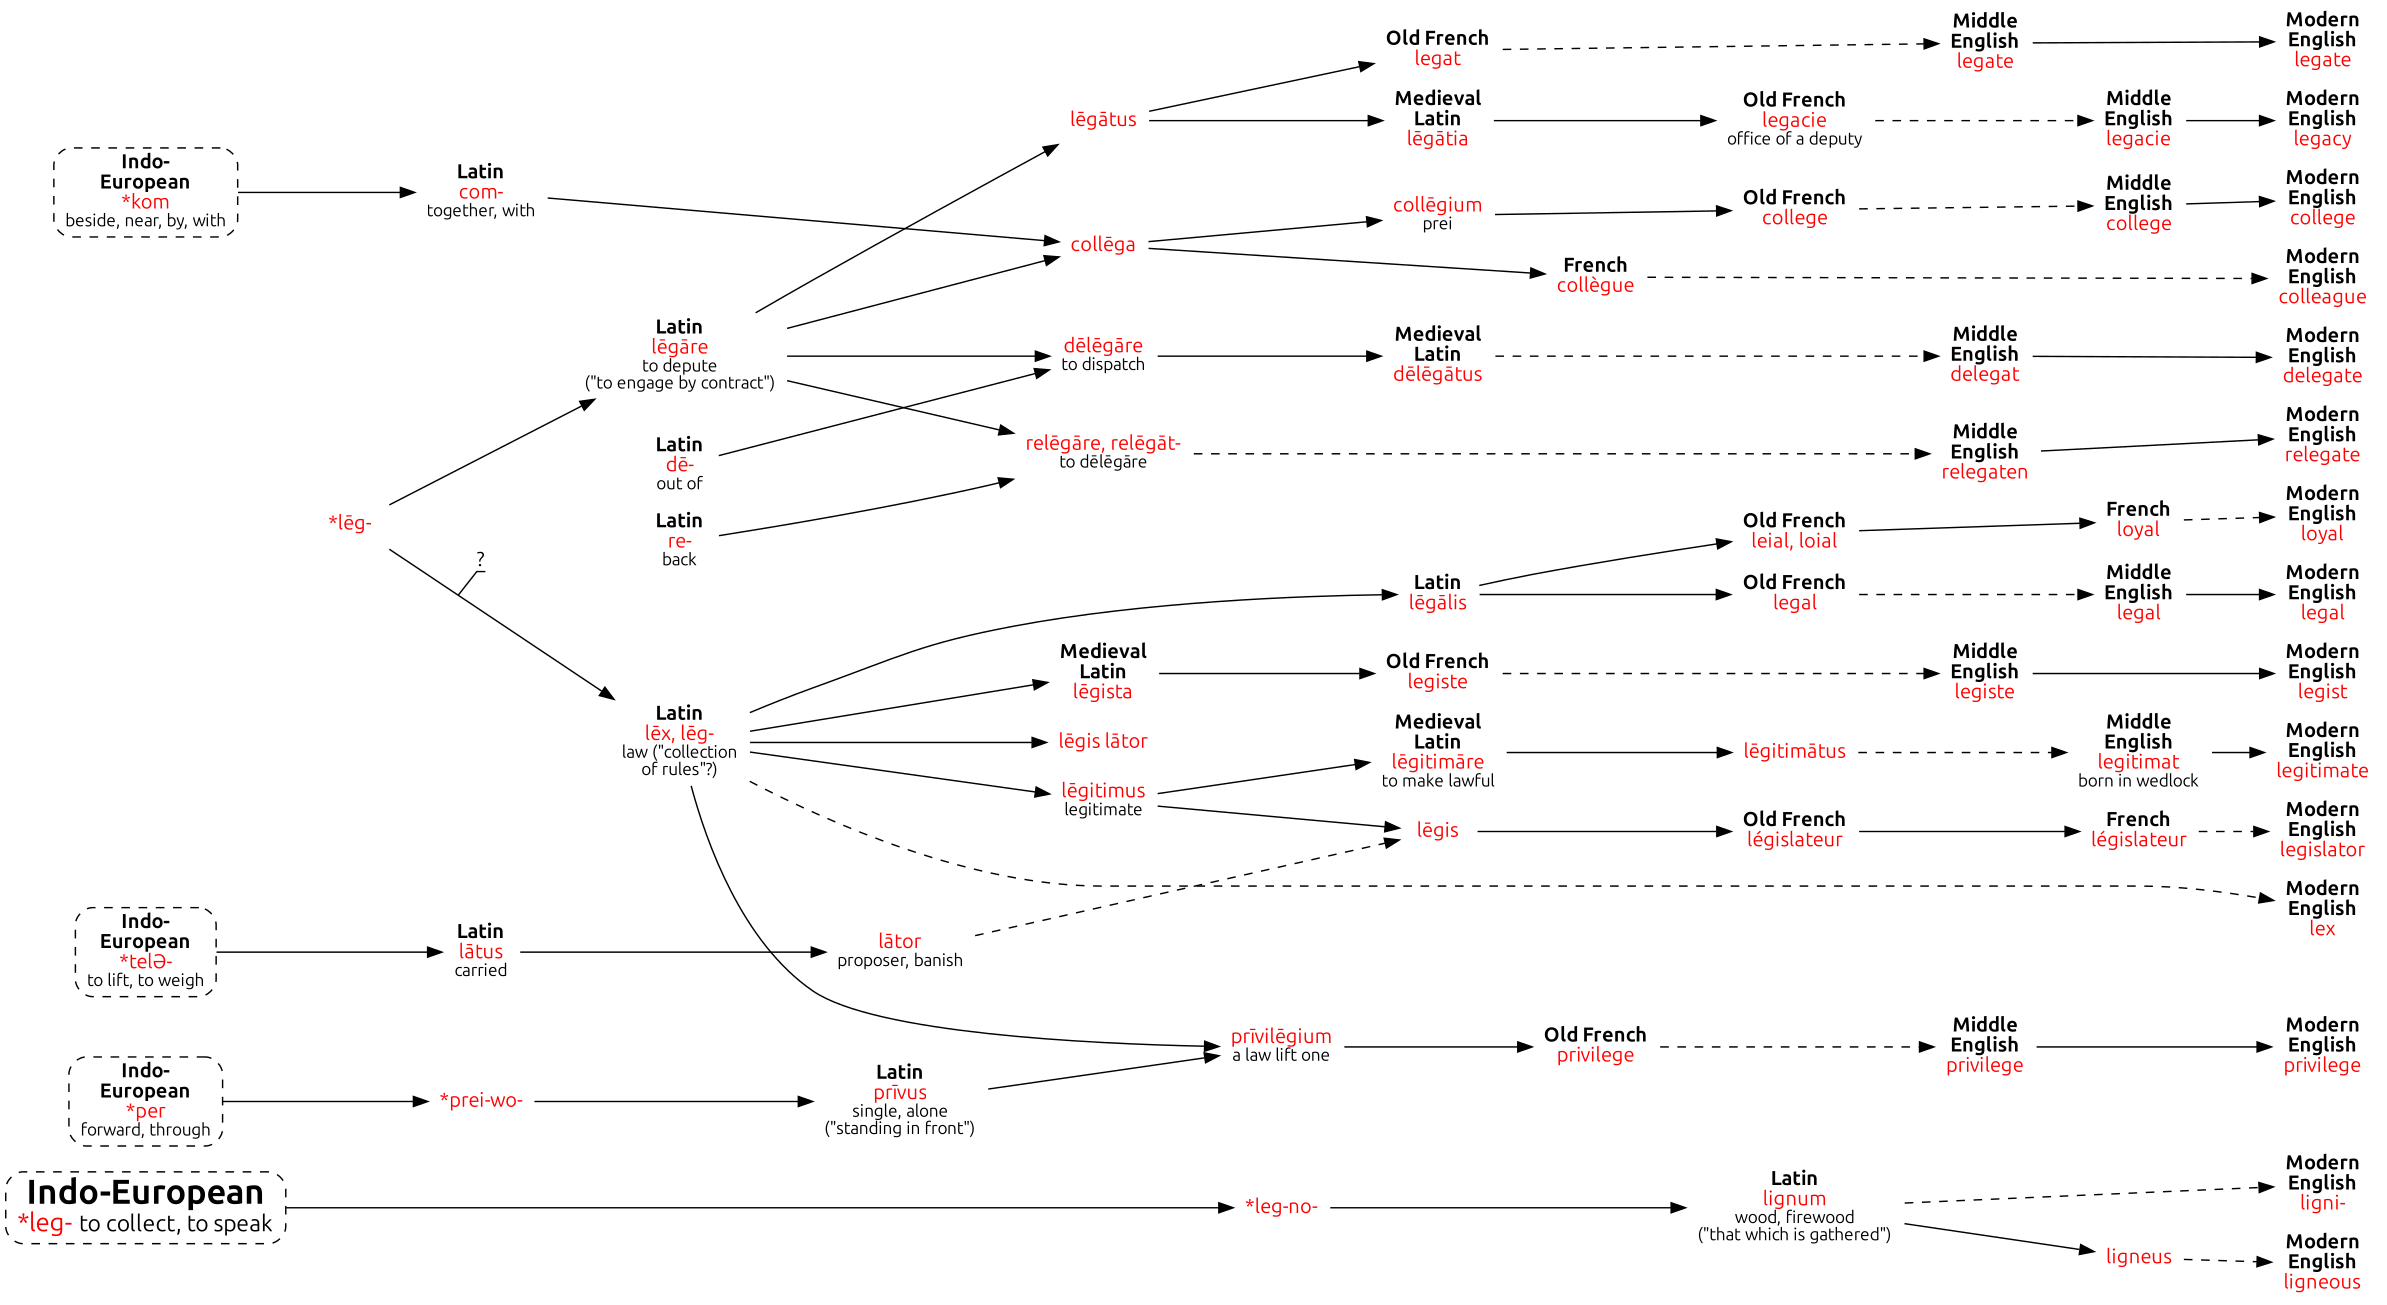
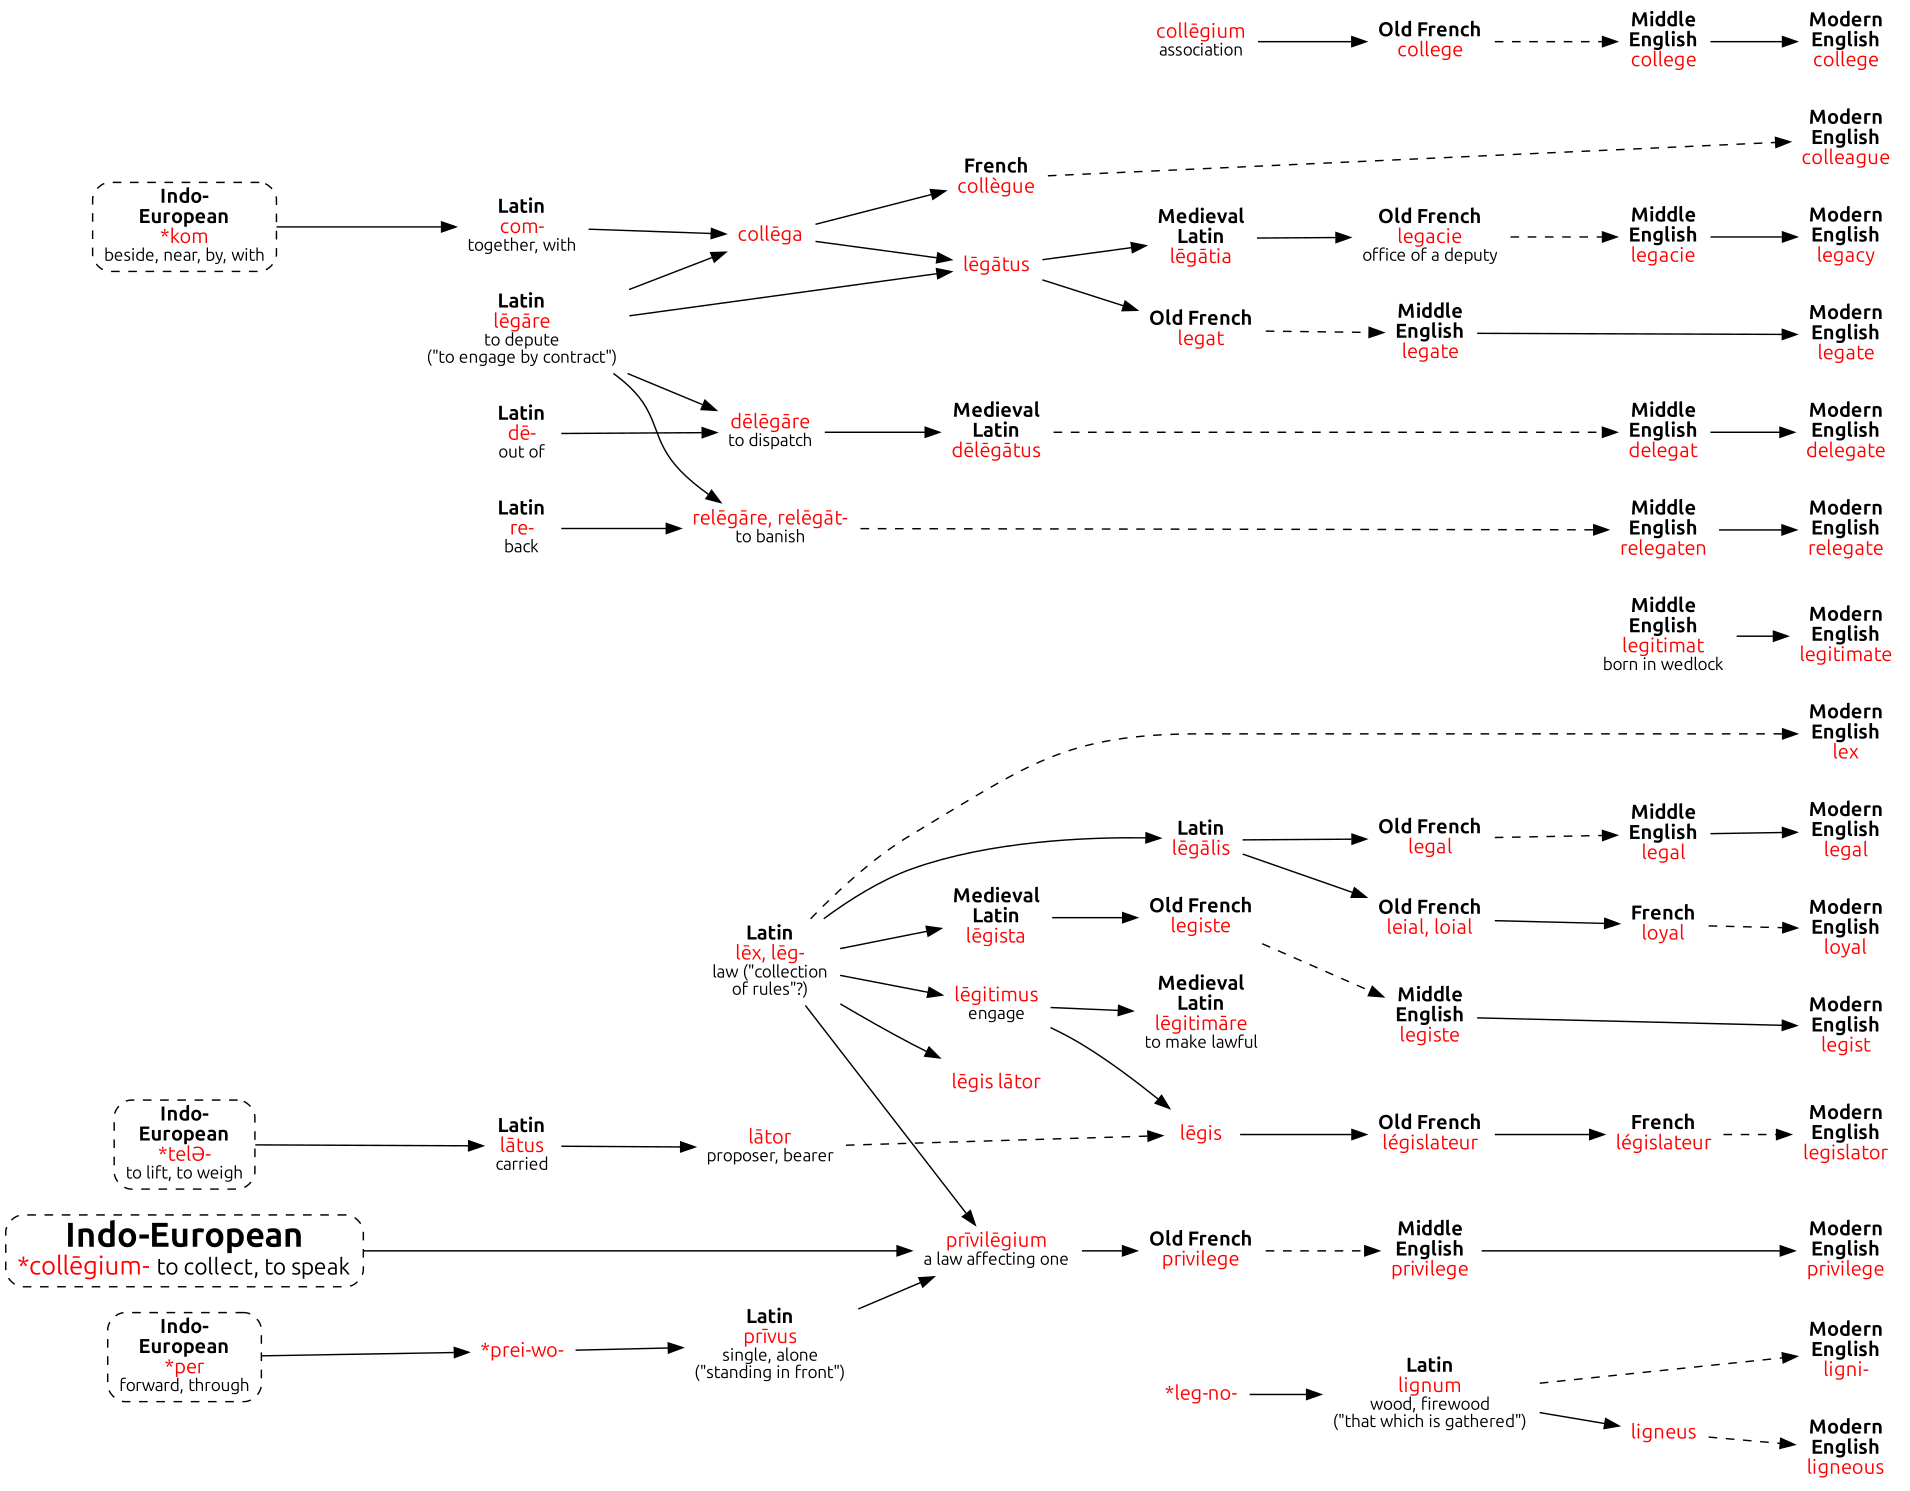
  strict digraph {
    fontname=Ubuntu
    rankdir=LR
    node [fontname=Ubuntu shape=none]
    edge [fontname=Ubuntu]
    n1 [label=<<b>Modern<br/>English</b><br/><font color="red">ligneous</font>>]
    n2 [label=<<b>Modern<br/>English</b><br/><font color="red">ligni-</font>>]
    n3 [label=<<b>Modern<br/>English</b><br/><font color="red">lex</font>>]
    n4 [label=<<b>Modern<br/>English</b><br/><font color="red">legal</font>>]
    n5 [label=<<b>Modern<br/>English</b><br/><font color="red">legist</font>>]
    n6 [label=<<b>Modern<br/>English</b><br/><font color="red">legitimate</font>>]
    n7 [label=<<b>Modern<br/>English</b><br/><font color="red">loyal</font>>]
    n8 [label=<<b>Modern<br/>English</b><br/><font color="red">legislator</font>>]
    n9 [label=<<b>Modern<br/>English</b><br/><font color="red">privilege</font>>]
    n10 [label=<<b>Modern<br/>English</b><br/><font color="red">legacy</font>>]
    n11 [label=<<b>Modern<br/>English</b><br/><font color="red">legate</font>>]
    n12 [label=<<b>Modern<br/>English</b><br/><font color="red">colleague</font>>]
    n13 [label=<<b>Modern<br/>English</b><br/><font color="red">college</font>>]
    n14 [label=<<b>Modern<br/>English</b><br/><font color="red">delegate</font>>]
    n15 [label=<<b>Modern<br/>English</b><br/><font color="red">relegate</font>>]
-   n16 [label=<<font point-size="24"><b>Indo-European</b></font><br/><font point-size="18" color="red">*leg- </font><font point-size="16">to collect, to speak</font>> shape=box style="dashed,rounded"]
+   n16 [label=<<font point-size="24"><b>Indo-European</b></font><br/><font point-size="18" color="red">*collēgium- </font><font point-size="16">to collect, to speak</font>> shape=box style="dashed,rounded"]
    n17 [label=<<b>Indo-<br/>European</b><br/><font color="red">*telə-</font><br/><font point-size="12">to lift, to weigh</font>> shape=box style="dashed,rounded"]
    n18 [label=<<b>Indo-<br/>European</b><br/><font color="red">*per</font><br/><font point-size="12">forward, through</font>> shape=box style="dashed,rounded"]
    n19 [label=<<b>Indo-<br/>European</b><br/><font color="red">*kom</font><br/><font point-size="12">beside, near, by, with</font>> shape=box style="dashed,rounded"]
    n20 [label=<<font color="red">*leg-no-</font>>]
    n21 [label=<<b>Latin</b><br/><font color="red">lātus</font><br/><font point-size="12">carried</font>>]
    n22 [label=<<font color="red">*prei-wo-</font>>]
    n23 [label=<<b>Latin</b><br/><font color="red">com-</font><br/><font point-size="12">together, with</font>>]
    n24 [label=<<b>Latin</b><br/><font color="red">lignum</font><br/><font point-size="12">wood, firewood<br/>("that which is gathered")</font>>]
-   n25 [label=<<font color="red">*lēg-</font>>]
    n26 [label=<<b>Latin</b><br/><font color="red">lēx, lēg-</font><br/><font point-size="12">law ("collection<br/>of rules"?)</font>>]
    n27 [label=<<b>Latin</b><br/><font color="red">lēgāre</font><br/><font point-size="12">to depute<br/>("to engage by contract")</font>>]
    n28 [label=<<font color="red">ligneus</font>>]
    n29 [label=<<b>Latin</b><br/><font color="red">lēgālis</font>>]
    n30 [label=<<b>Medieval<br/>Latin</b><br/><font color="red">lēgista</font>>]
-   n31 [label=<<font color="red">lēgitimus</font><br/><font point-size="12">legitimate</font>>]
+   n31 [label=<<font color="red">lēgitimus</font><br/><font point-size="12">engage</font>>]
    n32 [label=<<font color="red">lēgis lātor</font>>]
-   n33 [label=<<font color="red">prīvilēgium</font><br/><font point-size="12">a law lift one</font>>]
+   n33 [label=<<font color="red">prīvilēgium</font><br/><font point-size="12">a law affecting one</font>>]
    n34 [label=<<font color="red">lēgātus</font>>]
    n35 [label=<<font color="red">collēga</font>>]
    n36 [label=<<font color="red">dēlēgāre</font><br/><font point-size="12">to dispatch</font>>]
-   n37 [label=<<font color="red">relēgāre, relēgāt-</font><br/><font point-size="12">to dēlēgāre</font>>]
+   n37 [label=<<font color="red">relēgāre, relēgāt-</font><br/><font point-size="12">to banish</font>>]
    n38 [label=<<b>Old French</b><br/><font color="red">legal</font>>]
    n39 [label=<<b>Old French</b><br/><font color="red">leial, loial</font>>]
    n40 [label=<<b>Old French</b><br/><font color="red">legiste</font>>]
    n41 [label=<<b>Medieval<br/>Latin</b><br/><font color="red">lēgitimāre</font><br/><font point-size="12">to make lawful</font>>]
    n42 [label=<<font color="red">lēgis</font>>]
    n43 [label=<<b>Old French</b><br/><font color="red">privilege</font>>]
    n44 [label=<<b>Middle<br/>English</b><br/><font color="red">legal</font>>]
    n45 [label=<<b>French</b><br/><font color="red">loyal</font>>]
    n46 [label=<<b>Middle<br/>English</b><br/><font color="red">legiste</font>>]
-   n47 [label=<<font color="red">lēgitimātus</font>>]
    n48 [label=<<b>Middle<br/>English</b><br/><font color="red">legitimat</font><br/><font point-size="12">born in wedlock</font>>]
-   n49 [label=<<font color="red">lātor</font><br/><font point-size="12">proposer, banish</font>>]
+   n49 [label=<<font color="red">lātor</font><br/><font point-size="12">proposer, bearer</font>>]
    n50 [label=<<b>Old French</b><br/><font color="red">législateur</font>>]
    n51 [label=<<b>French</b><br/><font color="red">législateur</font>>]
    n52 [label=<<b>Latin</b><br/><font color="red">prīvus</font><br/><font point-size="12">single, alone<br/>("standing in front")</font>>]
    n53 [label=<<b>Middle<br/>English</b><br/><font color="red">privilege</font>>]
    n54 [label=<<b>Medieval<br/>Latin</b><br/><font color="red">lēgātia</font>>]
    n55 [label=<<b>Old French</b><br/><font color="red">legat</font>>]
    n56 [label=<<b>French</b><br/><font color="red">collègue</font>>]
-   n57 [label=<<font color="red">collēgium</font><br/><font point-size="12">prei</font>>]
+   n57 [label=<<font color="red">collēgium</font><br/><font point-size="12">association</font>>]
    n58 [label=<<b>Medieval<br/>Latin</b><br/><font color="red">dēlēgātus</font>>]
    n59 [label=<<b>Middle<br/>English</b><br/><font color="red">relegaten</font>>]
    n60 [label=<<b>Old French</b><br/><font color="red">legacie</font><br/><font point-size="12">office of a deputy</font>>]
    n61 [label=<<b>Middle<br/>English</b><br/><font color="red">legate</font>>]
    n62 [label=<<b>Middle<br/>English</b><br/><font color="red">legacie</font>>]
    n63 [label=<<b>Old French</b><br/><font color="red">college</font>>]
    n64 [label=<<b>Middle<br/>English</b><br/><font color="red">college</font>>]
    n65 [label=<<b>Latin</b><br/><font color="red">dē-</font><br/><font point-size="12">out of</font>>]
    n66 [label=<<b>Middle<br/>English</b><br/><font color="red">delegat</font>>]
    n67 [label=<<b>Latin</b><br/><font color="red">re-</font><br/><font point-size="12">back</font>>]
    subgraph sub_1 {
      rank=sink
      n1
      n2
      n3
      n4
      n5
      n6
      n7
      n8
      n9
      n10
      n11
      n12
      n13
      n14
      n15
    }
    subgraph sub_2 {
      rank=source
      n16
      n17
      n18
      n19
    }
-   n16 -> n20
+   n16 -> n33
    n17 -> n21
    n18 -> n22
    n19 -> n23
    n20 -> n24
    n21 -> n49
    n22 -> n52
    n23 -> n35
    n24 -> n2 [style=dashed]
    n24 -> n28
-   n25 -> n26 [decorate=true label="?"]
-   n25 -> n27
    n26 -> n3 [style=dashed]
    n26 -> n29
    n26 -> n30
    n26 -> n31
    n26 -> n32
    n26 -> n33
    n27 -> n34
    n27 -> n35
    n27 -> n36
    n27 -> n37
    n28 -> n1 [style=dashed]
    n29 -> n38
    n29 -> n39
    n30 -> n40
    n31 -> n41
    n31 -> n42
    n33 -> n43
    n34 -> n54
    n34 -> n55
    n35 -> n56
-   n35 -> n57
+   n35 -> n34
    n36 -> n58
    n37 -> n59 [style=dashed]
    n38 -> n44 [style=dashed]
    n39 -> n45
    n40 -> n46 [style=dashed]
-   n41 -> n47
    n42 -> n50
    n43 -> n53 [style=dashed]
    n44 -> n4
    n45 -> n7 [style=dashed]
    n46 -> n5
-   n47 -> n48 [style=dashed]
    n48 -> n6
    n49 -> n42 [style=dashed]
    n50 -> n51
    n51 -> n8 [style=dashed]
    n52 -> n33
    n53 -> n9
    n54 -> n60
    n55 -> n61 [style=dashed]
    n56 -> n12 [style=dashed]
    n57 -> n63
    n58 -> n66 [style=dashed]
    n59 -> n15
    n60 -> n62 [style=dashed]
    n61 -> n11
    n62 -> n10
    n63 -> n64 [style=dashed]
    n64 -> n13
    n65 -> n36
    n66 -> n14
    n67 -> n37
  }
